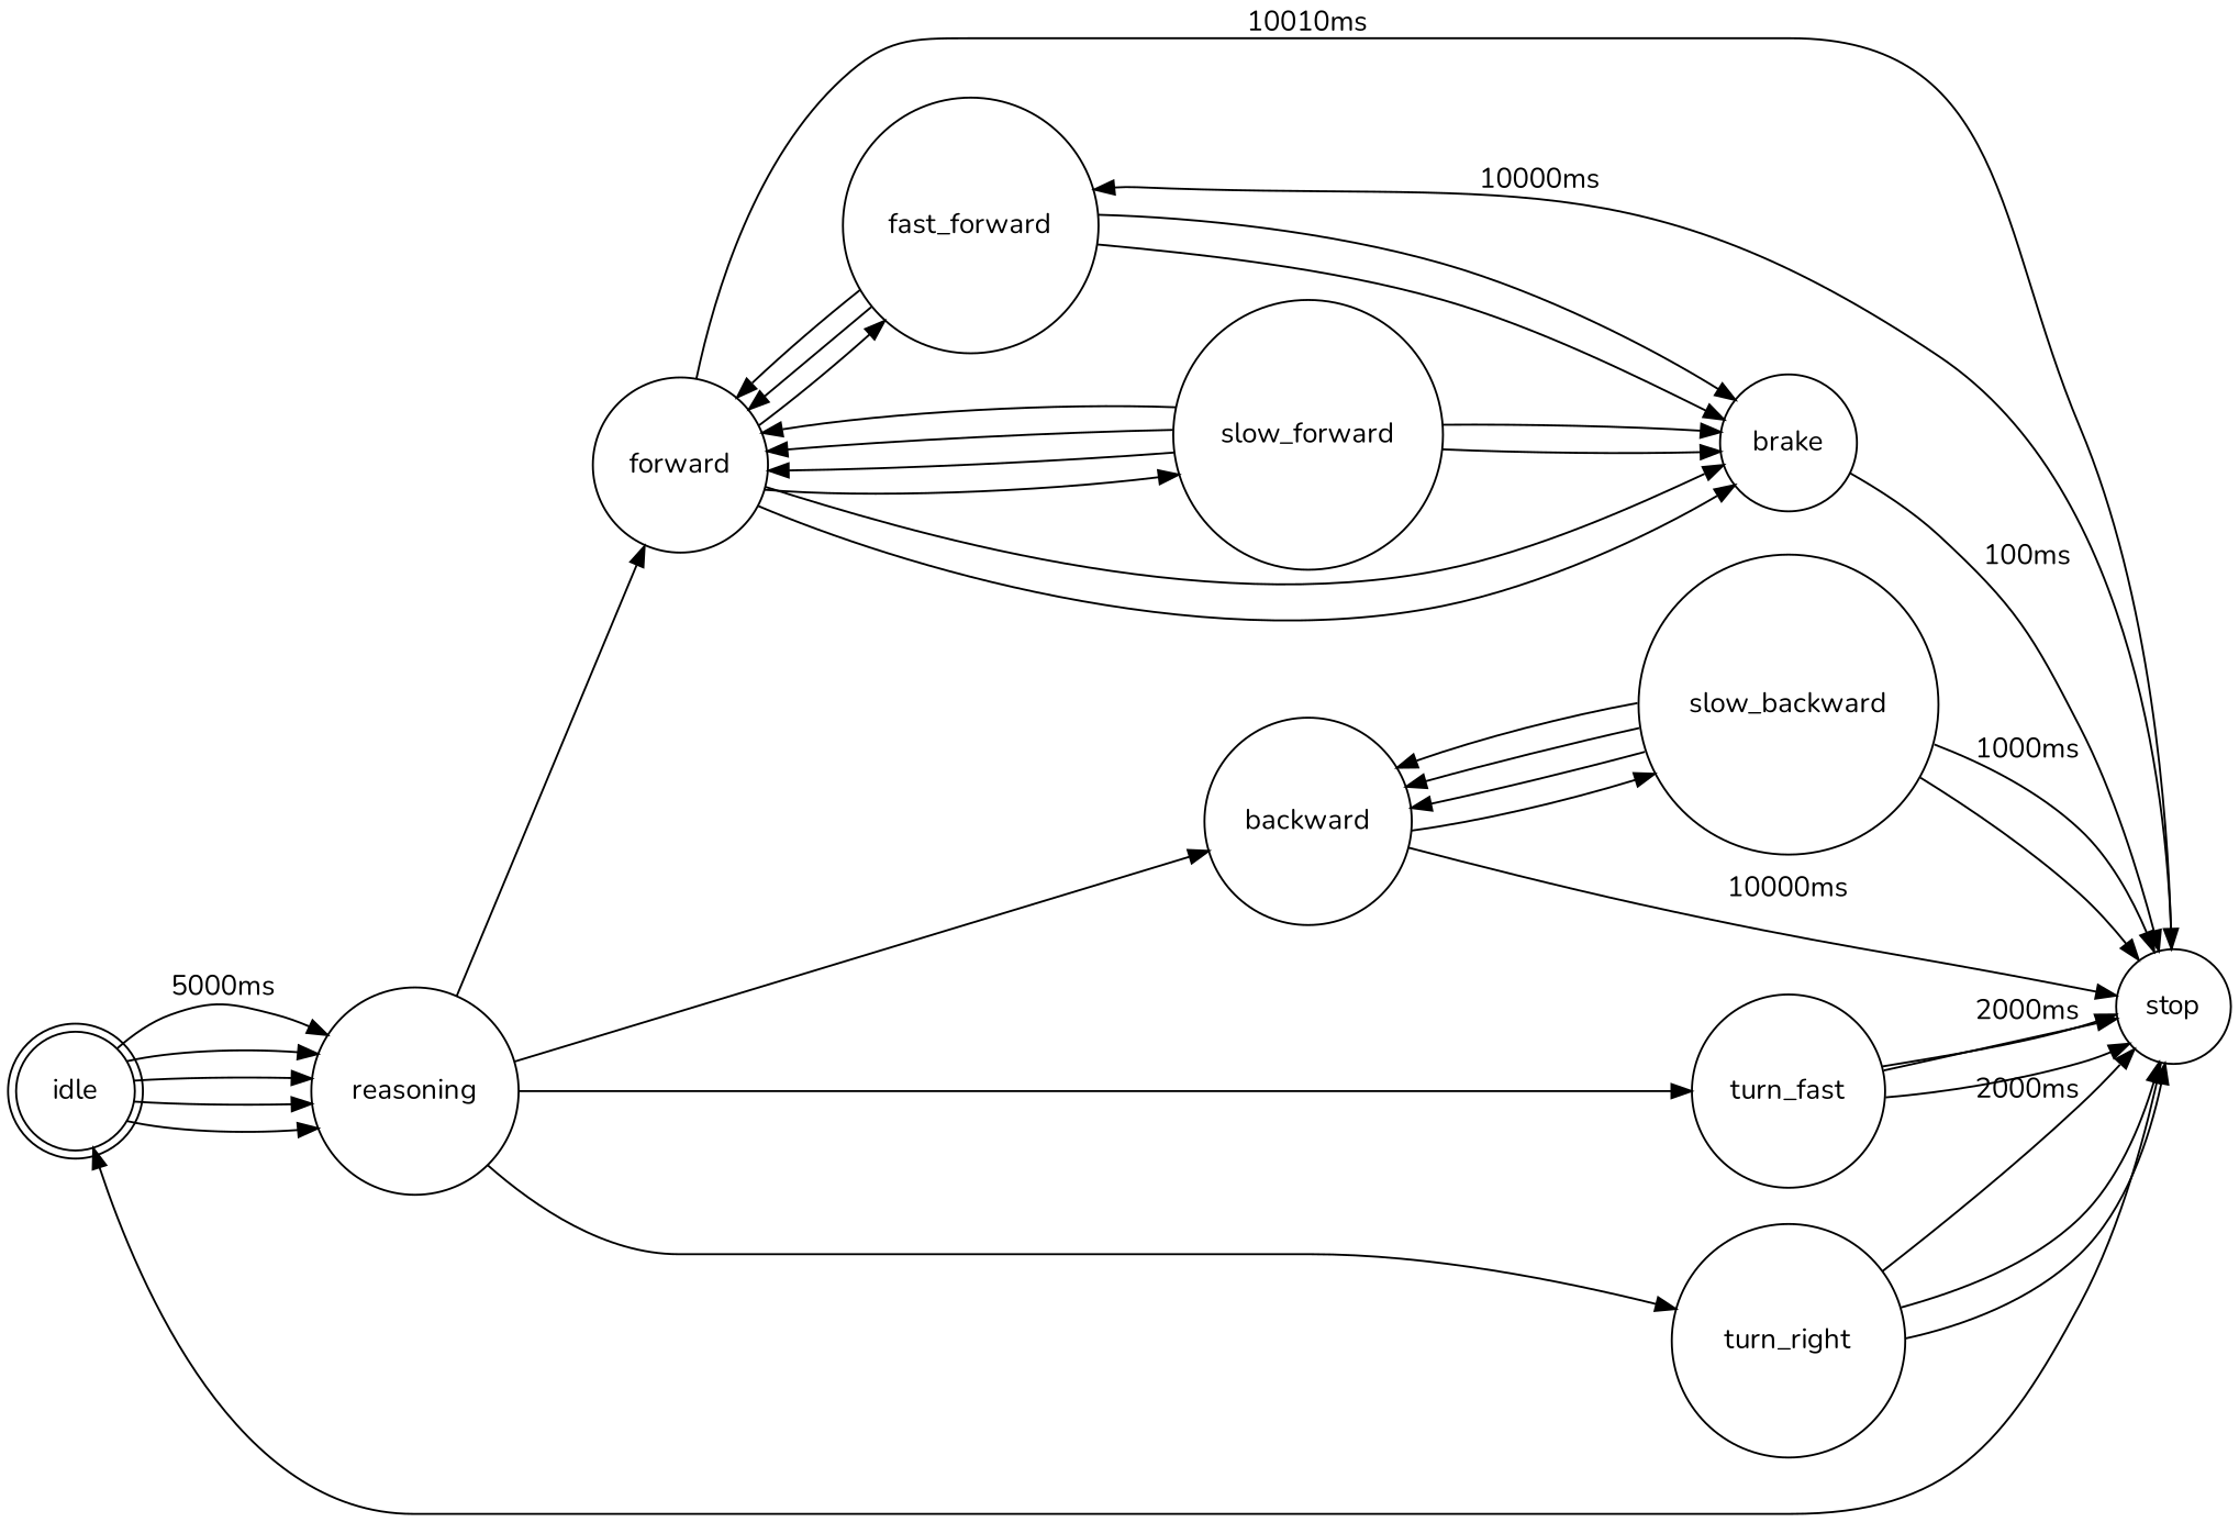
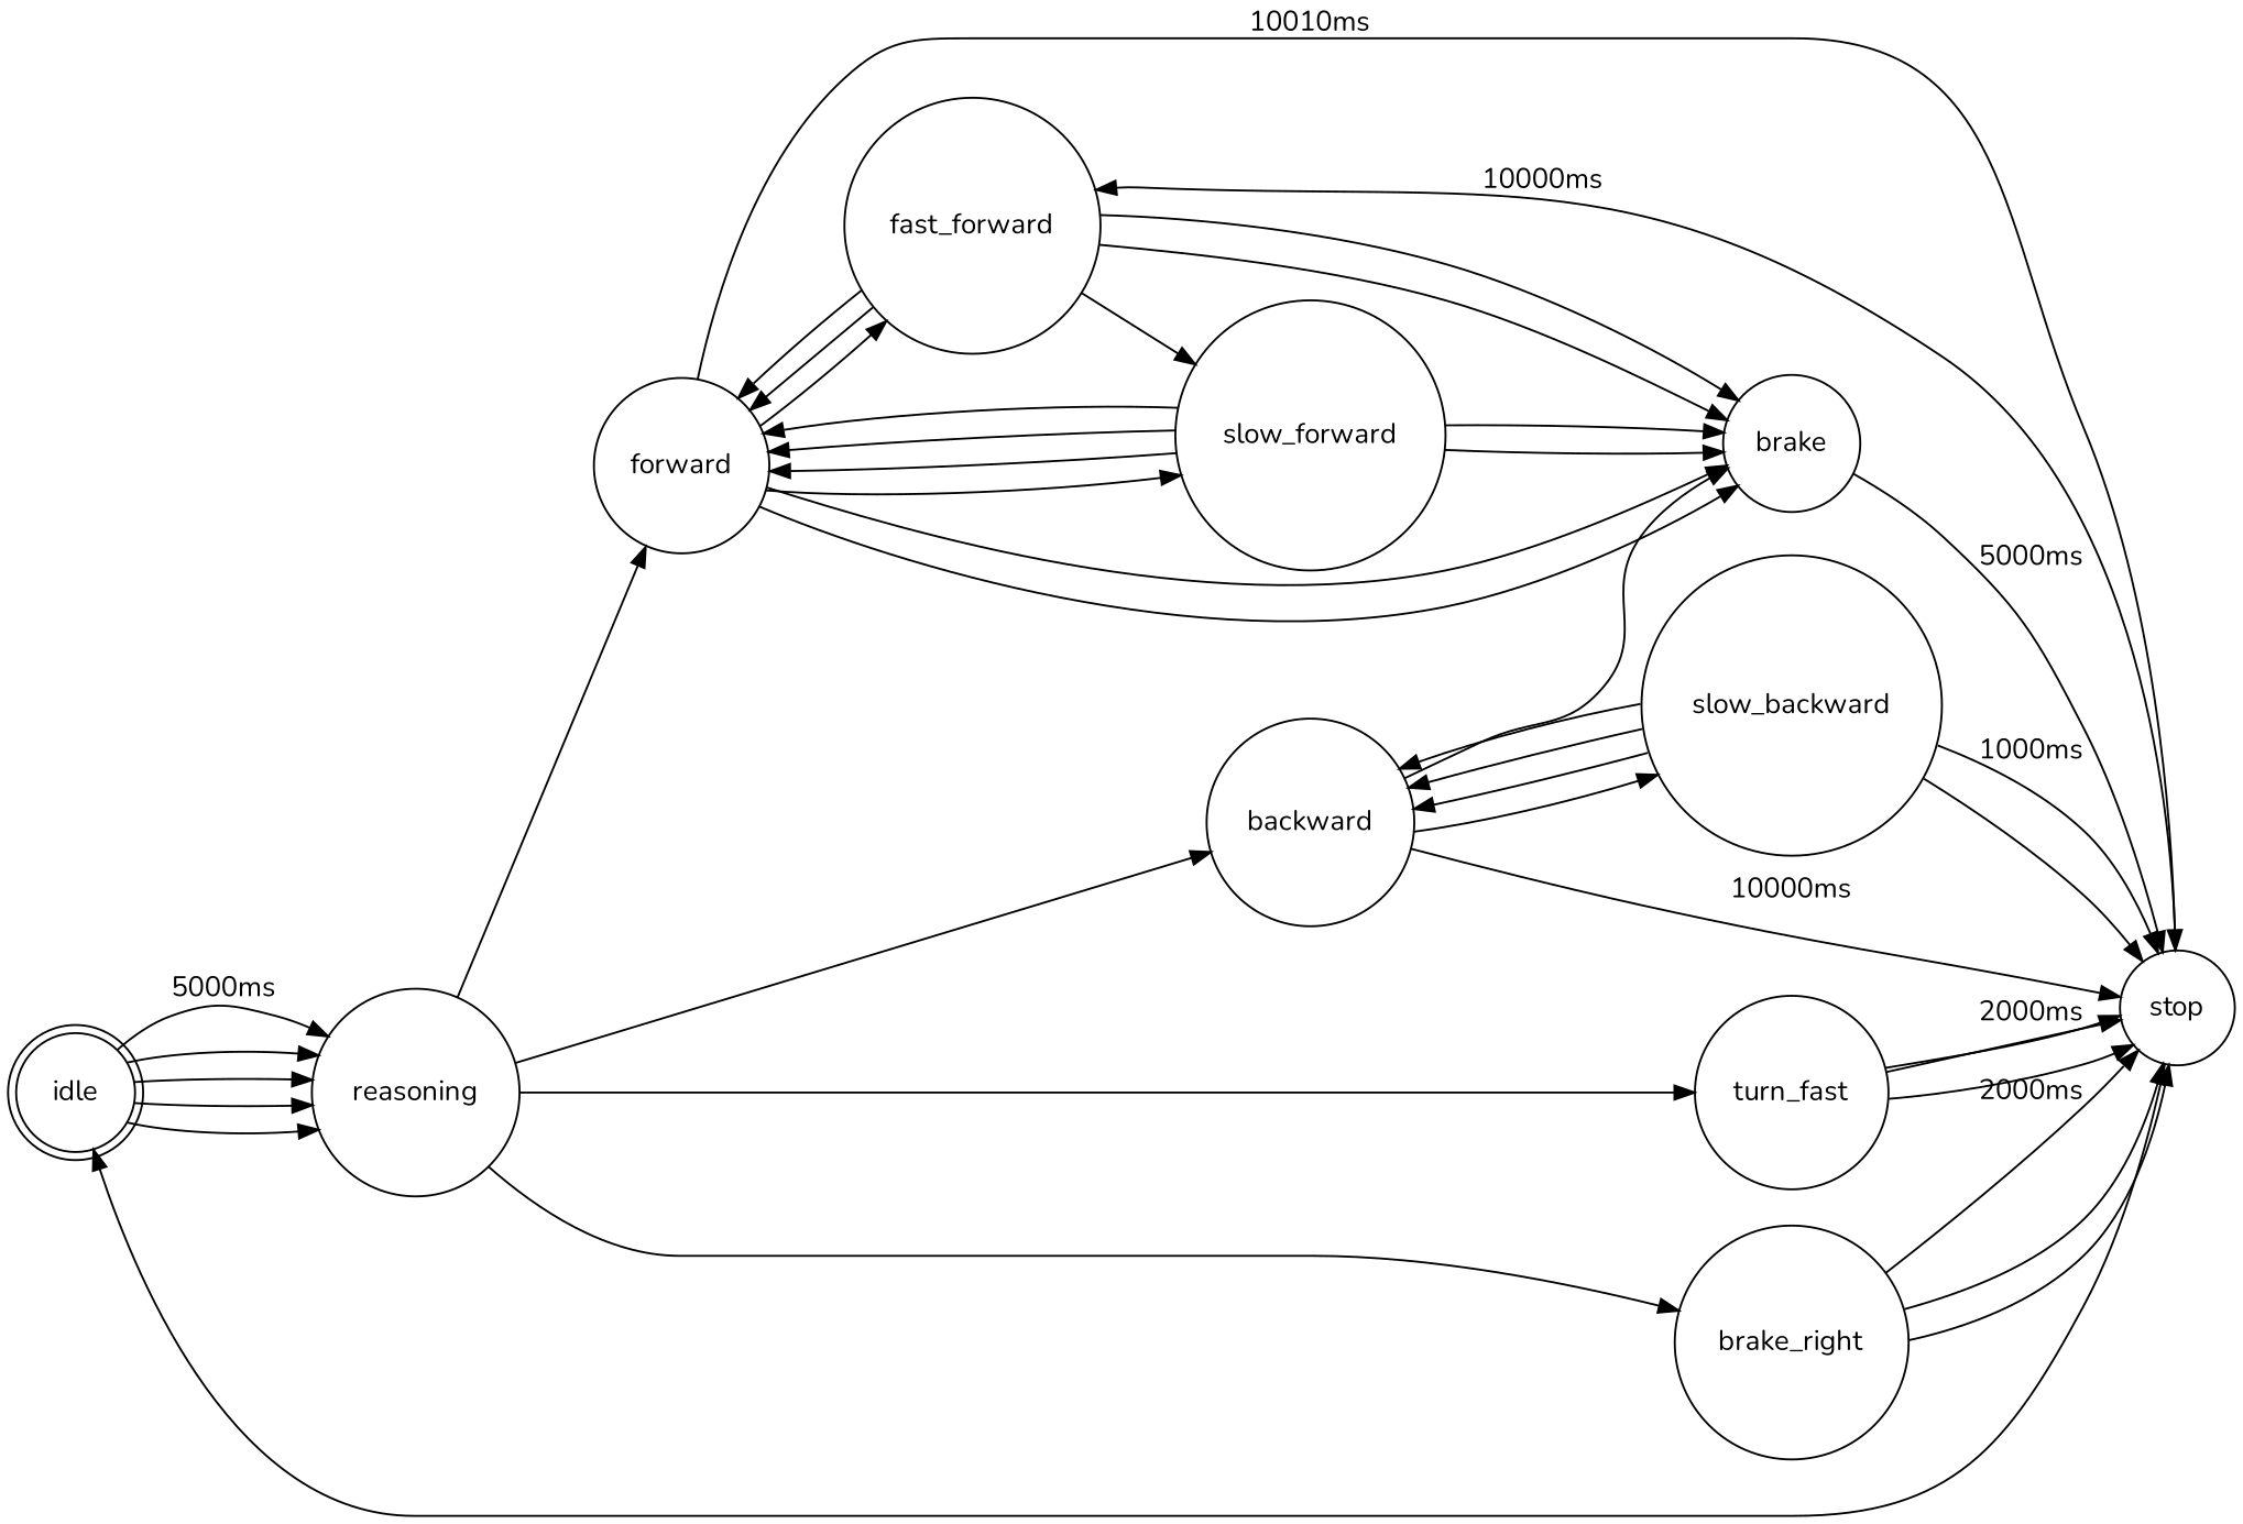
  digraph {
    fontname=Nunito
    rankdir=LR
    node [fontname=Nunito shape=circle]
    edge [fontname=Nunito]
    idle [shape=doublecircle]
    reasoning
    forward
    backward
    n5 [label=turn_fast]
-   turn_right
+   turn_right [label=brake_right]
    fast_forward
    slow_forward
    brake
    stop
    slow_backward
    idle -> reasoning
    idle -> reasoning
    idle -> reasoning
    idle -> reasoning
    idle -> reasoning [label="5000ms"]
    reasoning -> forward
    reasoning -> backward
    reasoning -> n5
    reasoning -> turn_right
    forward -> fast_forward
    forward -> slow_forward
    forward -> brake
    forward -> brake
    forward -> stop [label="10010ms"]
+   backward -> brake
    backward -> stop [label="10000ms"]
    backward -> slow_backward
    n5 -> stop
    n5 -> stop
    n5 -> stop [label="2000ms"]
    turn_right -> stop
    turn_right -> stop
    turn_right -> stop [label="2000ms"]
    fast_forward -> forward
    fast_forward -> forward
+   fast_forward -> slow_forward
    fast_forward -> brake
    fast_forward -> brake
    slow_forward -> forward
    slow_forward -> forward
    slow_forward -> forward
    slow_forward -> brake
    slow_forward -> brake
-   brake -> stop [label="100ms"]
+   brake -> stop [label="5000ms"]
    stop -> idle
    stop -> fast_forward [label="10000ms"]
    slow_backward -> backward
    slow_backward -> backward
    slow_backward -> backward
    slow_backward -> stop
    slow_backward -> stop [label="1000ms"]
  }
